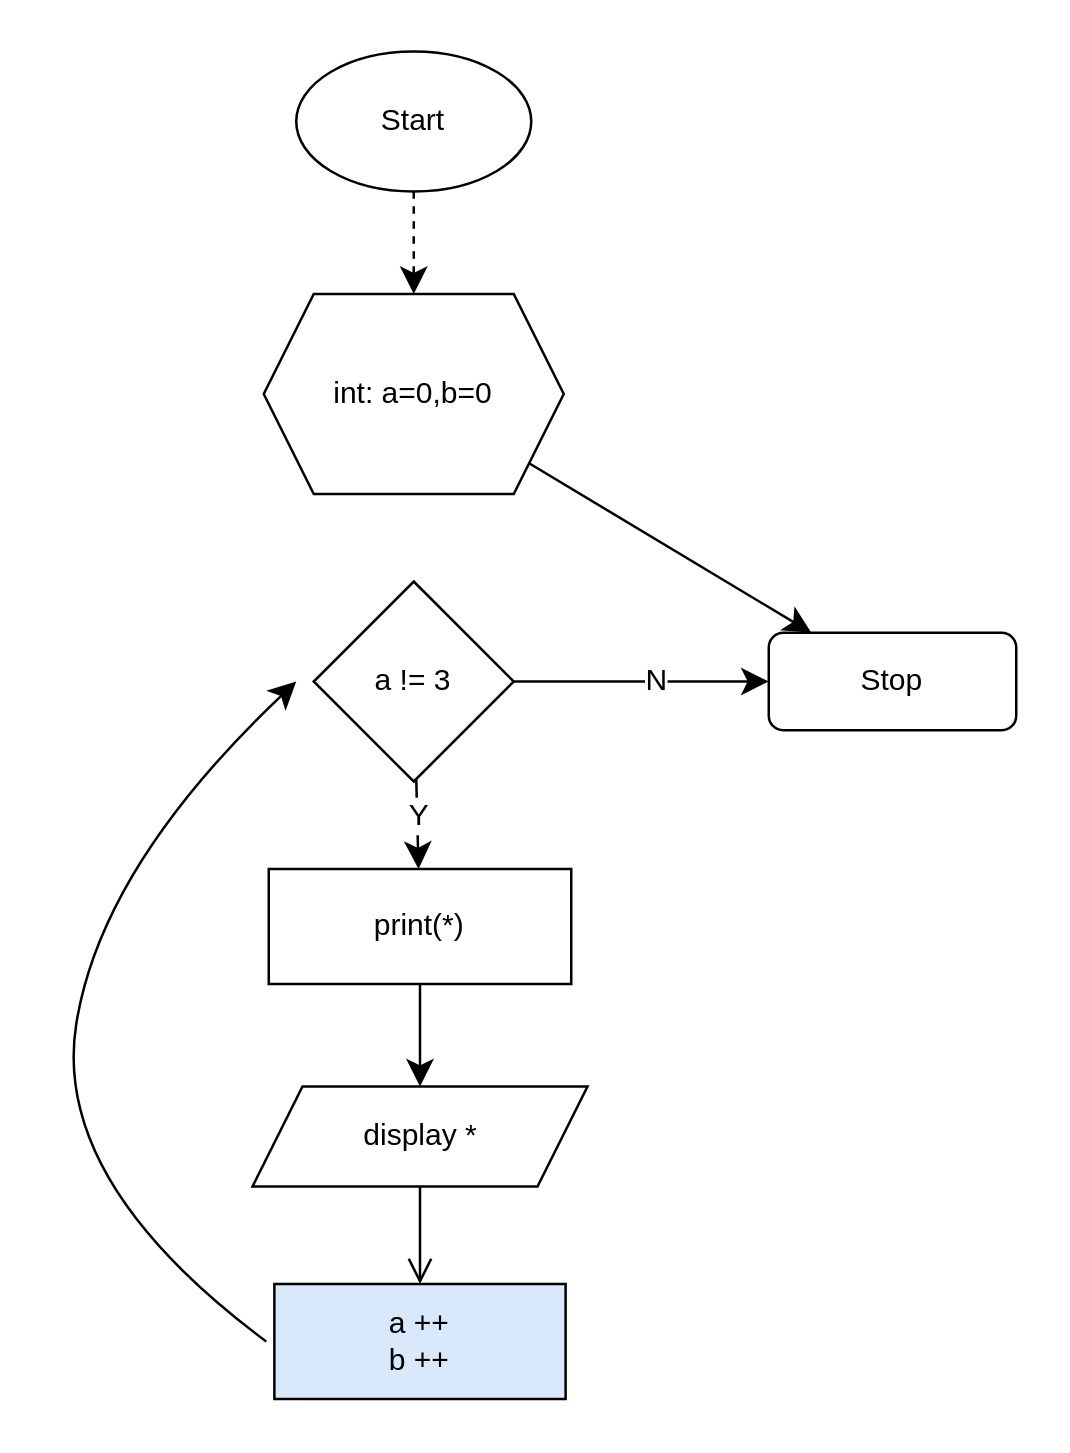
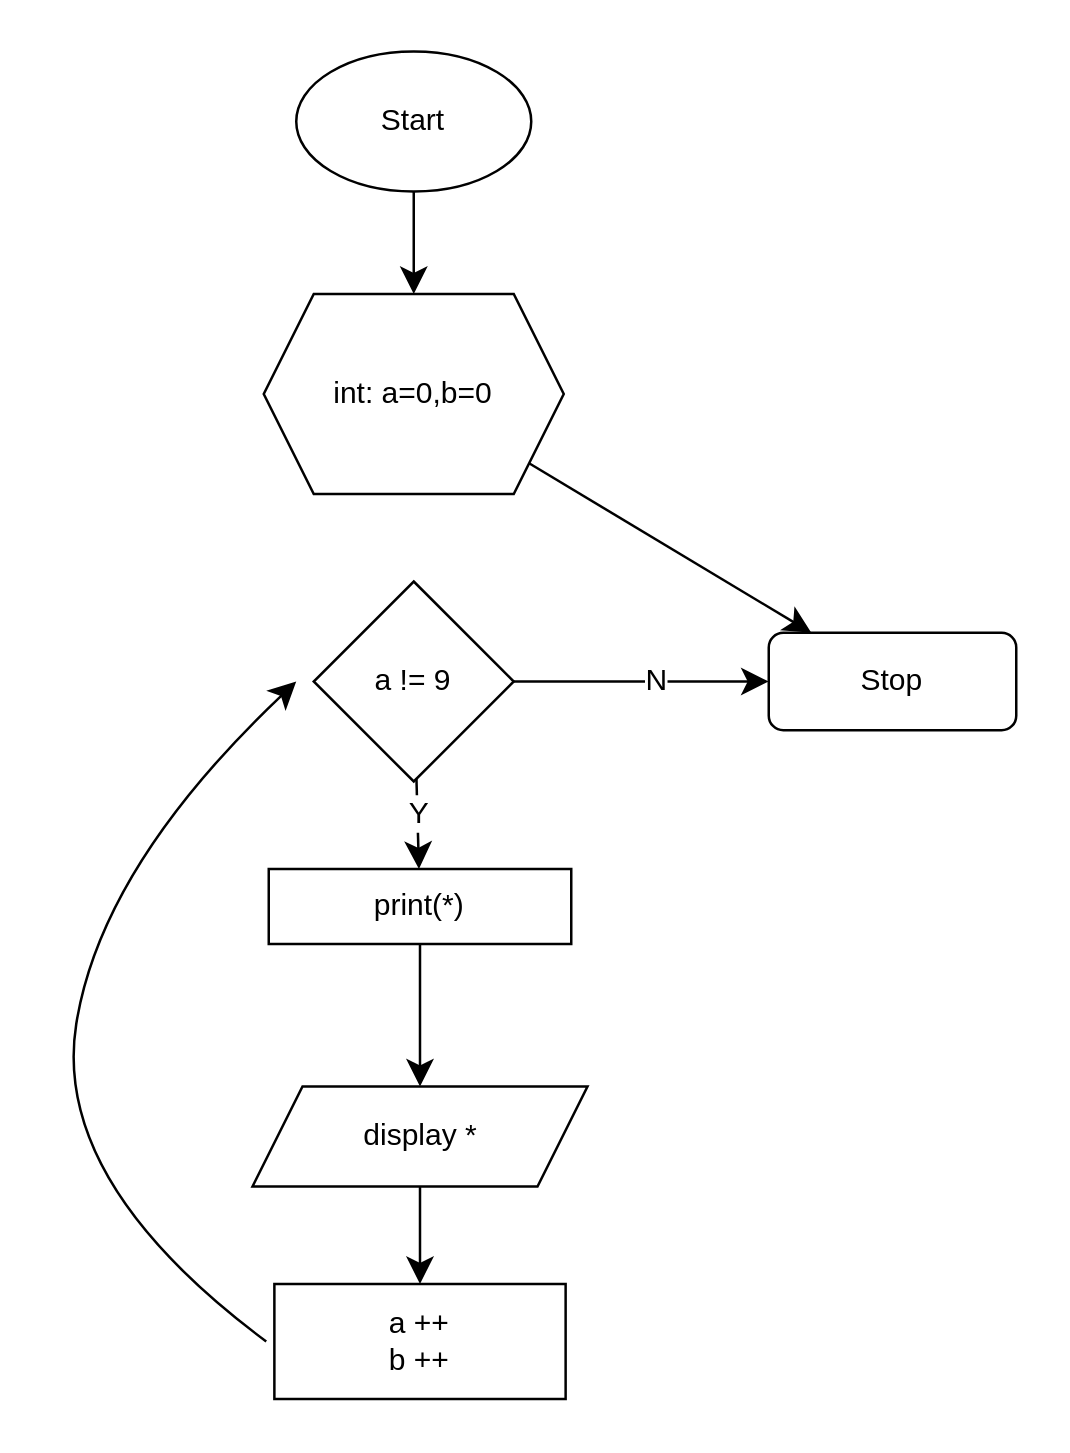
  <mxCell id="0" />
  <mxCell id="1" parent="0" />
- <mxCell id="2" value="" style="edgeStyle=none;curved=1;rounded=0;orthogonalLoop=1;jettySize=auto;html=1;fontSize=12;startSize=8;endSize=8;dashed=1;" edge="1" parent="1" source="3" target="5"><mxGeometry relative="1" as="geometry" /></mxCell>
+ <mxCell id="2" value="" style="edgeStyle=none;curved=1;rounded=0;orthogonalLoop=1;jettySize=auto;html=1;fontSize=12;startSize=8;endSize=8;" edge="1" parent="1" source="3" target="5"><mxGeometry relative="1" as="geometry" /></mxCell>
  <mxCell id="3" value="Start" style="ellipse;whiteSpace=wrap;html=1;" vertex="1" parent="1"><mxGeometry x="118" y="20" width="94" height="56" as="geometry" /></mxCell>
  <mxCell id="4" value="" style="edgeStyle=none;curved=1;rounded=0;orthogonalLoop=1;jettySize=auto;html=1;fontSize=12;startSize=8;endSize=8;" edge="1" parent="1" source="5" target="17"><mxGeometry relative="1" as="geometry" /></mxCell>
  <mxCell id="5" value="int: a=0,b=0" style="shape=hexagon;perimeter=hexagonPerimeter2;whiteSpace=wrap;html=1;fixedSize=1;" vertex="1" parent="1"><mxGeometry x="105" y="117" width="120" height="80" as="geometry" /></mxCell>
  <mxCell id="6" value="" style="edgeStyle=none;curved=1;rounded=0;orthogonalLoop=1;jettySize=auto;html=1;fontSize=12;startSize=8;endSize=8;" edge="1" parent="1" source="10" target="12"><mxGeometry relative="1" as="geometry" /></mxCell>
  <mxCell id="7" value="Y" style="edgeLabel;html=1;align=center;verticalAlign=middle;resizable=0;points=[];fontSize=12;" vertex="1" connectable="0" parent="6"><mxGeometry x="-0.2" relative="1" as="geometry"><mxPoint as="offset" /></mxGeometry></mxCell>
  <mxCell id="8" value="" style="edgeStyle=none;curved=1;rounded=0;orthogonalLoop=1;jettySize=auto;html=1;fontSize=12;startSize=8;endSize=8;" edge="1" parent="1" source="10" target="17"><mxGeometry relative="1" as="geometry" /></mxCell>
  <mxCell id="9" value="N" style="edgeLabel;html=1;align=center;verticalAlign=middle;resizable=0;points=[];fontSize=12;" vertex="1" connectable="0" parent="8"><mxGeometry x="0.102" y="1" relative="1" as="geometry"><mxPoint as="offset" /></mxGeometry></mxCell>
- <mxCell id="10" value="a != 3" style="rhombus;whiteSpace=wrap;html=1;" vertex="1" parent="1"><mxGeometry x="125" y="232" width="80" height="80" as="geometry" /></mxCell>
+ <mxCell id="10" value="a != 9" style="rhombus;whiteSpace=wrap;html=1;" vertex="1" parent="1"><mxGeometry x="125" y="232" width="80" height="80" as="geometry" /></mxCell>
  <mxCell id="11" value="" style="edgeStyle=none;curved=1;rounded=0;orthogonalLoop=1;jettySize=auto;html=1;fontSize=12;startSize=8;endSize=8;" edge="1" parent="1" source="12" target="14"><mxGeometry relative="1" as="geometry" /></mxCell>
- <mxCell id="12" value="print(*)" style="rounded=0;whiteSpace=wrap;html=1;" vertex="1" parent="1"><mxGeometry x="107" y="347" width="121" height="46" as="geometry" /></mxCell>
- <mxCell id="13" value="" style="edgeStyle=none;curved=1;rounded=0;orthogonalLoop=1;jettySize=auto;html=1;fontSize=12;startSize=8;endSize=8;endArrow=open;" edge="1" parent="1" source="14" target="15"><mxGeometry relative="1" as="geometry" /></mxCell>
+ <mxCell id="12" value="print(*)" style="rounded=0;whiteSpace=wrap;html=1;" vertex="1" parent="1"><mxGeometry x="107" y="347" width="121" height="30" as="geometry" /></mxCell>
+ <mxCell id="13" value="" style="edgeStyle=none;curved=1;rounded=0;orthogonalLoop=1;jettySize=auto;html=1;fontSize=12;startSize=8;endSize=8;" edge="1" parent="1" source="14" target="15"><mxGeometry relative="1" as="geometry" /></mxCell>
  <mxCell id="14" value="display *" style="shape=parallelogram;perimeter=parallelogramPerimeter;whiteSpace=wrap;html=1;fixedSize=1;" vertex="1" parent="1"><mxGeometry x="100.5" y="434" width="134" height="40" as="geometry" /></mxCell>
- <mxCell id="15" value="a ++&lt;div&gt;b ++&lt;/div&gt;" style="rounded=0;whiteSpace=wrap;html=1;fillColor=#dae8fc;" vertex="1" parent="1"><mxGeometry x="109.25" y="513" width="116.5" height="46" as="geometry" /></mxCell>
+ <mxCell id="15" value="a ++&lt;div&gt;b ++&lt;/div&gt;" style="rounded=0;whiteSpace=wrap;html=1;" vertex="1" parent="1"><mxGeometry x="109.25" y="513" width="116.5" height="46" as="geometry" /></mxCell>
  <mxCell id="16" value="" style="endArrow=classic;html=1;rounded=0;fontSize=12;startSize=8;endSize=8;curved=1;" edge="1" parent="1"><mxGeometry width="50" height="50" relative="1" as="geometry"><mxPoint x="106" y="536" as="sourcePoint" /><mxPoint x="118" y="272" as="targetPoint" /><Array as="points"><mxPoint x="20" y="472" /><mxPoint x="40" y="346" /></Array></mxGeometry></mxCell>
  <mxCell id="17" value="Stop" style="whiteSpace=wrap;html=1;rounded=1;" vertex="1" parent="1"><mxGeometry x="307" y="252.5" width="99" height="39" as="geometry" /></mxCell>
